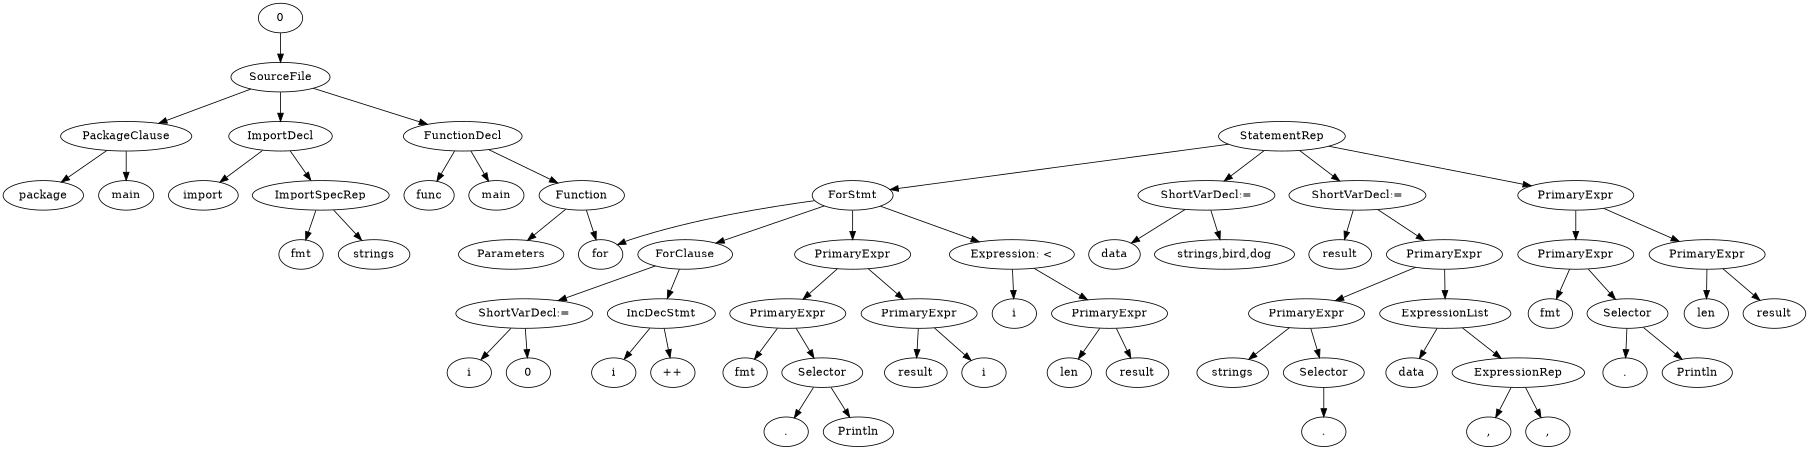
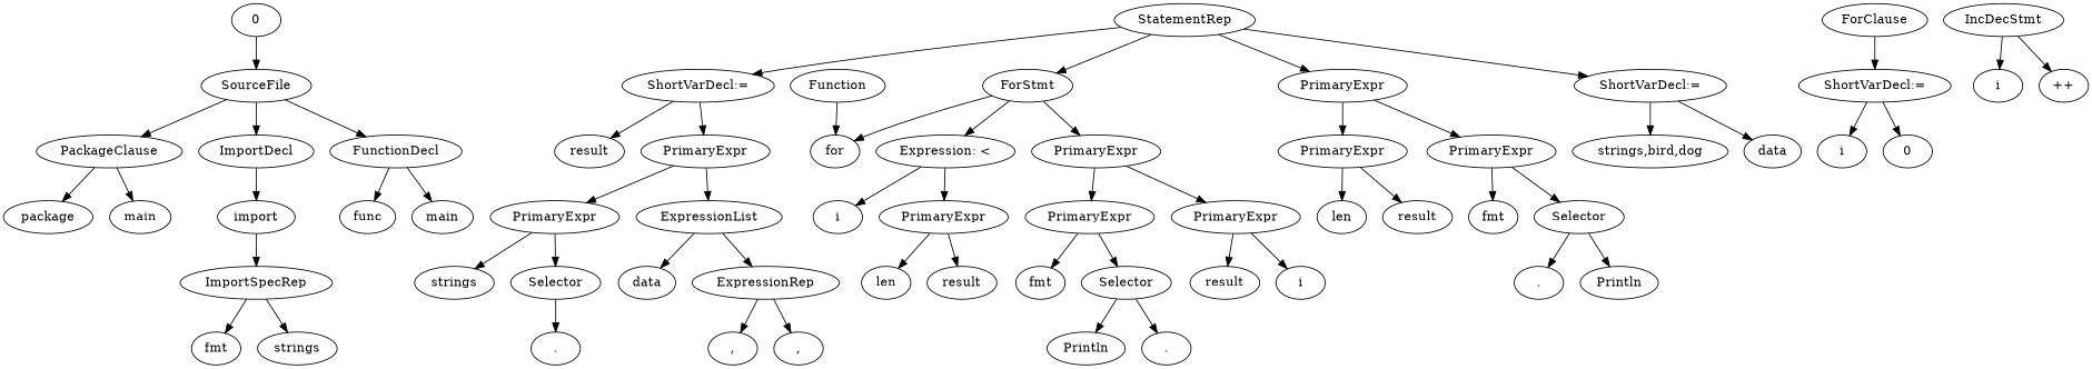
  strict digraph {
    n1 [label=SourceFile]
    n2 [label=PackageClause]
    n3 [label=ImportDecl]
    n4 [label=FunctionDecl]
    n5 [label=package]
    n6 [label=main]
    n7 [label=import]
    n8 [label=ImportSpecRep]
    n9 [label=func]
    n10 [label=main]
    n11 [label=Function]
    0
    n13 [label=fmt]
    n14 [label=strings]
-   n15 [label=Parameters]
    n16 [label=for]
    n17 [label=StatementRep]
    n18 [label="ShortVarDecl:="]
    n19 [label="ShortVarDecl:="]
    n20 [label=ForStmt]
    n21 [label=PrimaryExpr]
    n22 [label=data]
    n23 [label="strings,bird,dog"]
    n24 [label=result]
    n25 [label=PrimaryExpr]
    n26 [label=ForClause]
    n27 [label=PrimaryExpr]
    n28 [label="Expression: <"]
    n29 [label=PrimaryExpr]
    n30 [label=PrimaryExpr]
    n31 [label=PrimaryExpr]
    n32 [label=ExpressionList]
    n33 [label=strings]
    n34 [label=Selector]
    n35 [label=data]
    n36 [label=ExpressionRep]
    n37 [label="."]
    n38 [label=","]
    n39 [label=","]
    n40 [label="ShortVarDecl:="]
    n41 [label=IncDecStmt]
    n42 [label=PrimaryExpr]
    n43 [label=PrimaryExpr]
    n44 [label=i]
    n45 [label=0]
    n46 [label=i]
    n47 [label=PrimaryExpr]
    n48 [label=i]
    n49 [label="++"]
    n50 [label=len]
    n51 [label=result]
    n52 [label=fmt]
    n53 [label=Selector]
    n54 [label=result]
    n55 [label=i]
    n56 [label="."]
    n57 [label=Println]
    n58 [label=fmt]
    n59 [label=Selector]
    n60 [label=len]
    n61 [label=result]
    n62 [label="."]
    n63 [label=Println]
    n1 -> n2
    n1 -> n3
    n1 -> n4
    n2 -> n5
    n2 -> n6
    n3 -> n7
-   n3 -> n8
+   n7 -> n8
    n4 -> n9
    n4 -> n10
-   n4 -> n11
    n8 -> n13
    n8 -> n14
-   n11 -> n15
    n11 -> n16
    0 -> n1
    n17 -> n18
    n17 -> n19
    n17 -> n20
    n17 -> n21
    n18 -> n22
    n18 -> n23
    n19 -> n24
    n19 -> n25
    n20 -> n16
-   n20 -> n26
    n20 -> n27
    n20 -> n28
    n21 -> n29
    n21 -> n30
    n25 -> n31
    n25 -> n32
    n26 -> n40
-   n26 -> n41
    n27 -> n42
    n27 -> n43
    n28 -> n46
    n28 -> n47
    n29 -> n58
    n29 -> n59
    n30 -> n60
    n30 -> n61
    n31 -> n33
    n31 -> n34
    n32 -> n35
    n32 -> n36
    n34 -> n37
    n36 -> n38
    n36 -> n39
    n40 -> n44
    n40 -> n45
    n41 -> n48
    n41 -> n49
    n42 -> n52
    n42 -> n53
    n43 -> n54
    n43 -> n55
    n47 -> n50
    n47 -> n51
    n53 -> n56
    n53 -> n57
    n59 -> n62
    n59 -> n63
  }
